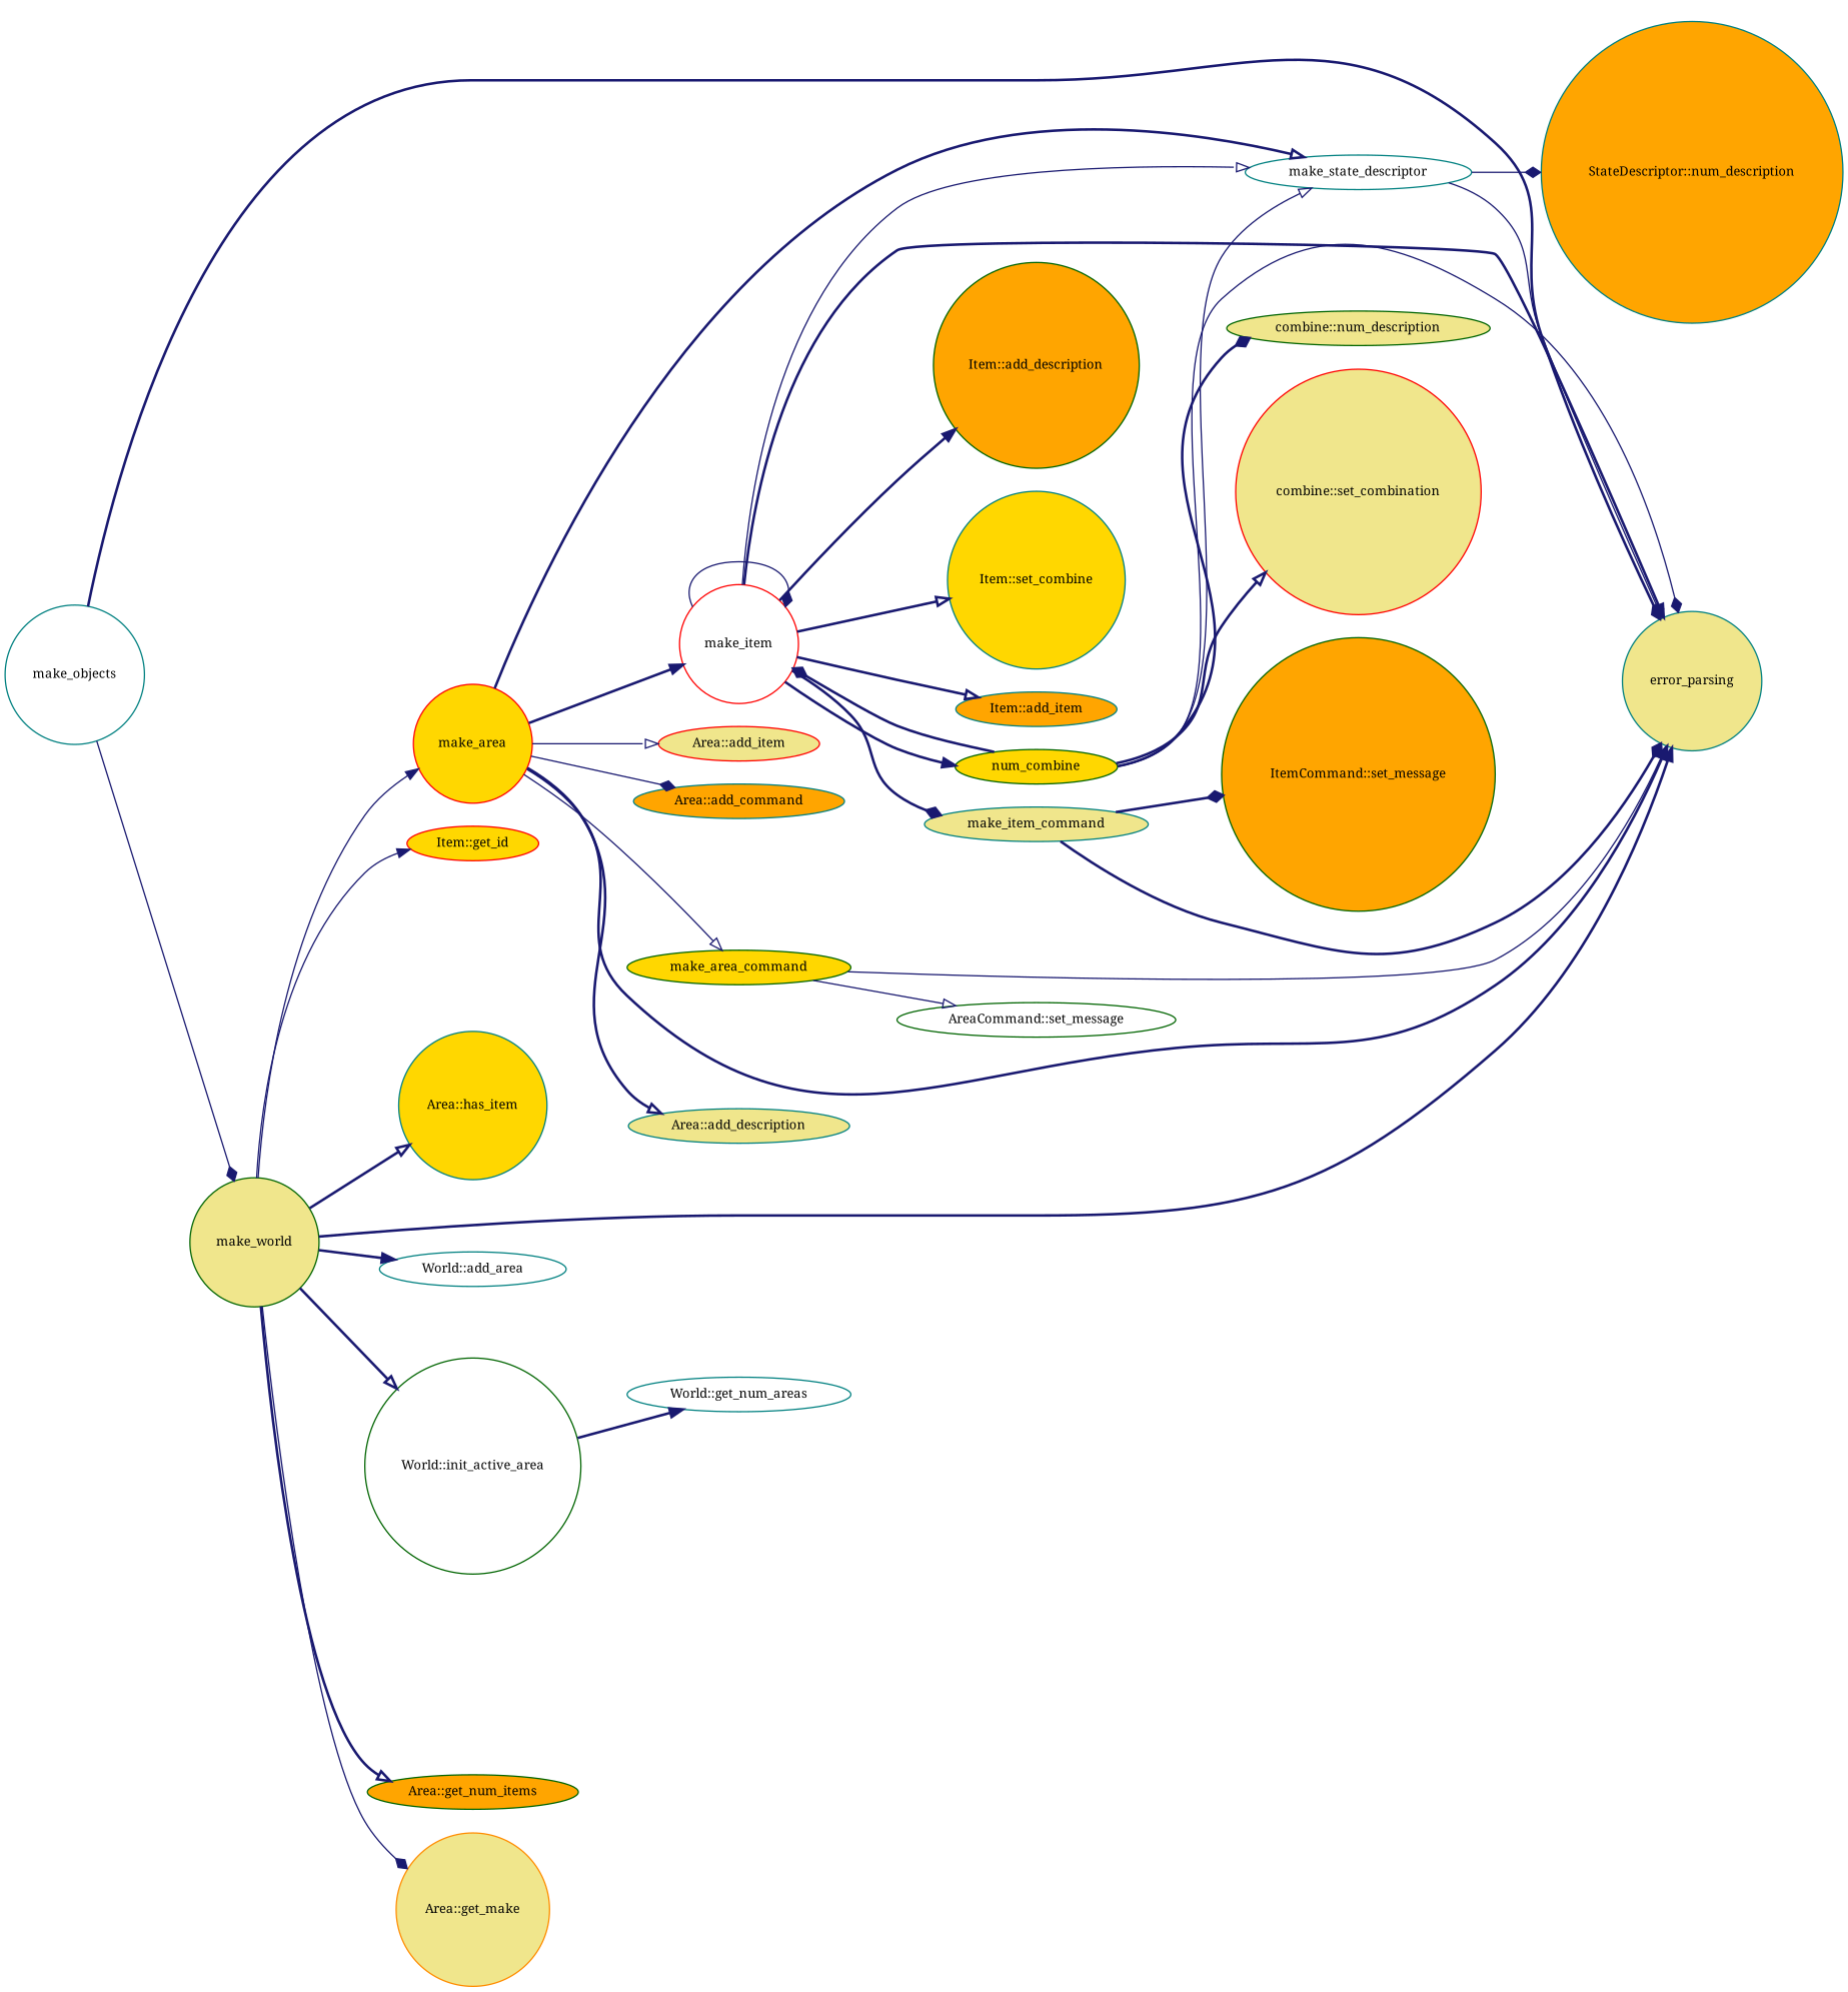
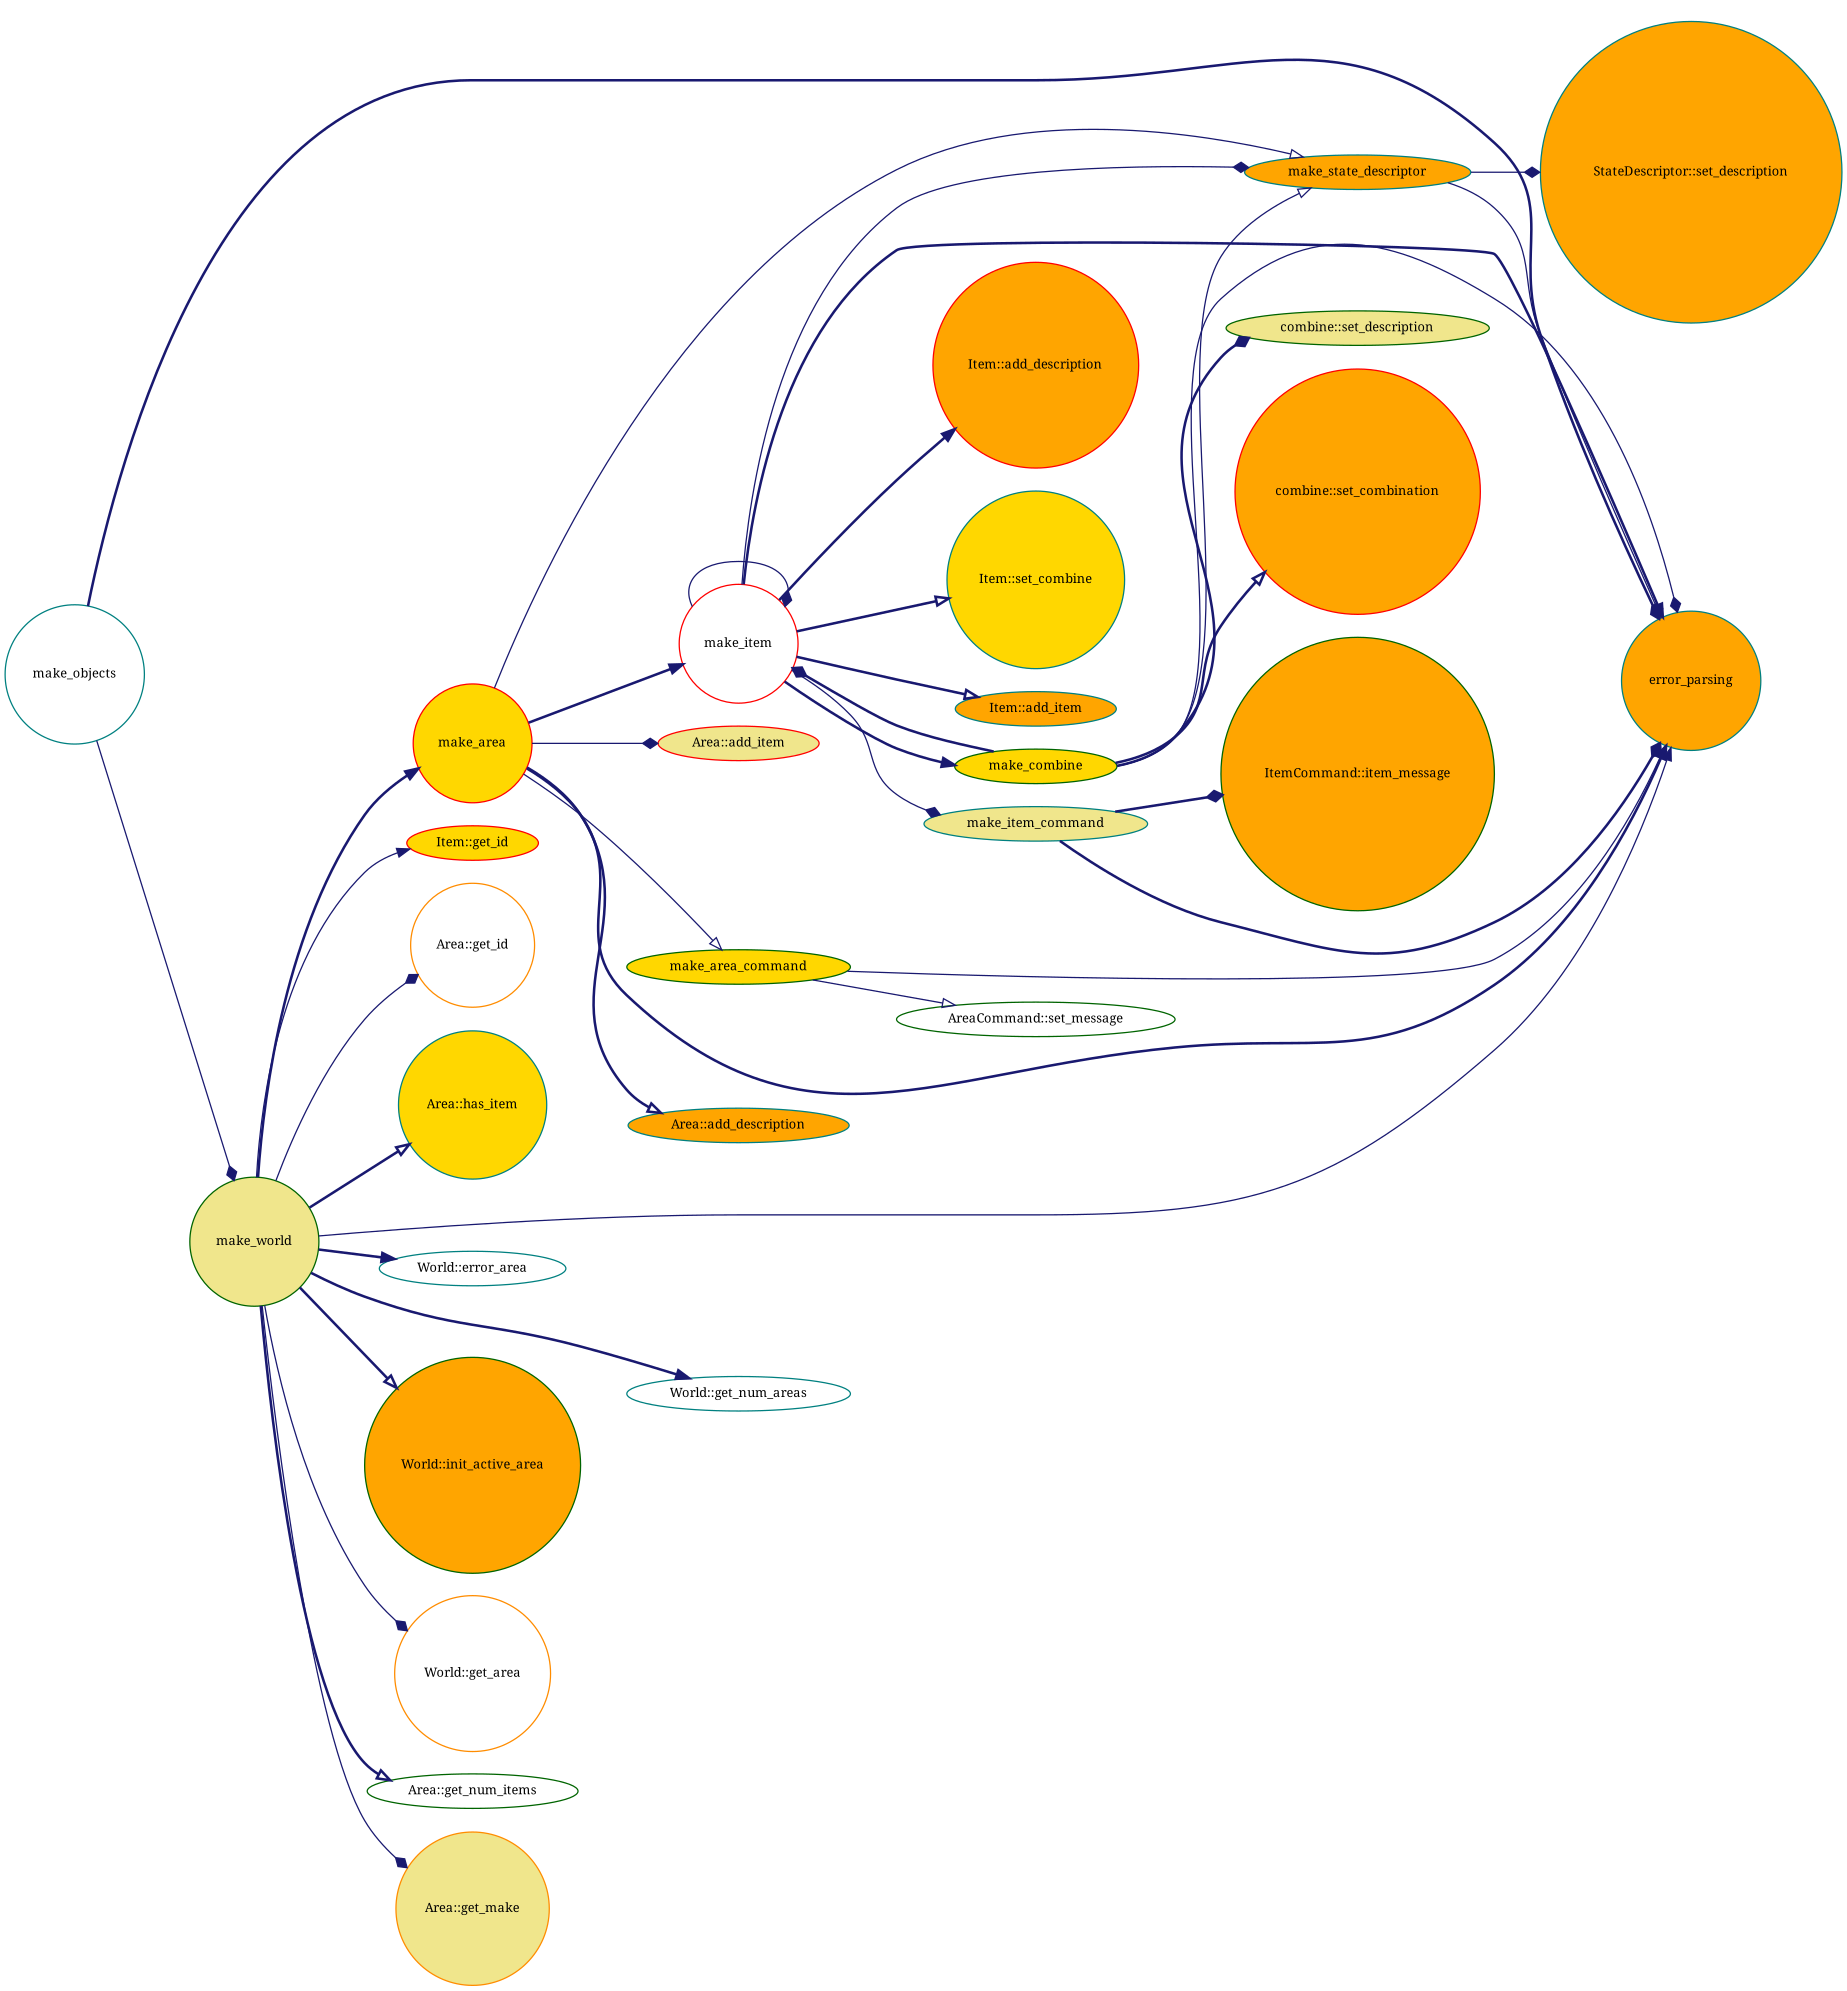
  digraph {
    fontname="Noto Serif"
    rankdir=LR
    node [color=teal fillcolor=orange fontname="Noto Serif" fontsize=10 shape=circle style=filled]
    edge [arrowhead=diamond color=midnightblue fontname="Noto Serif" fontsize=10 labelfontname=Helvetica labelfontsize=10 style=bold]
    n1 [fillcolor=white fontcolor=black height=0.2 label=make_objects width=0.4]
    n2 [color=darkgreen fillcolor=khaki height=0.2 label=make_world width=0.4]
-   n3 [fillcolor=khaki height=0.2 label=error_parsing width=0.4]
-   n4 [fillcolor=white height=0.2 label="World::add_area" shape=ellipse width=0.4]
+   n3 [height=0.2 label=error_parsing width=0.4]
+   n4 [fillcolor=white height=0.2 label="World::error_area" shape=ellipse width=0.4]
    n5 [color=red fillcolor=gold height=0.2 label=make_area width=0.4]
-   n6 [color=darkgreen fillcolor=white height=0.2 label="World::init_active_area" width=0.4]
+   n6 [color=darkgreen height=0.2 label="World::init_active_area" width=0.4]
    n7 [fillcolor=white height=0.2 label="World::get_num_areas" shape=ellipse width=0.4]
-   n9 [color=darkgreen height=0.2 label="Area::get_num_items" shape=ellipse width=0.4]
+   n8 [color=darkorange fillcolor=white height=0.2 label="World::get_area" width=0.4]
+   n9 [color=darkgreen fillcolor=white height=0.2 label="Area::get_num_items" shape=ellipse width=0.4]
    n10 [color=darkorange fillcolor=khaki height=0.2 label="Area::get_make" width=0.4]
    n11 [color=red fillcolor=gold height=0.2 label="Item::get_id" shape=ellipse width=0.4]
+   n12 [color=darkorange fillcolor=white height=0.2 label="Area::get_id" width=0.4]
    n13 [fillcolor=gold height=0.2 label="Area::has_item" width=0.4]
-   n14 [fillcolor=khaki height=0.2 label="Area::add_description" shape=ellipse width=0.4]
-   n15 [fillcolor=white height=0.2 label=make_state_descriptor shape=ellipse width=0.4]
+   n14 [height=0.2 label="Area::add_description" shape=ellipse width=0.4]
+   n15 [height=0.2 label=make_state_descriptor shape=ellipse width=0.4]
    n16 [color=red fillcolor=khaki height=0.2 label="Area::add_item" shape=ellipse width=0.4]
    n17 [color=red fillcolor=white height=0.2 label=make_item width=0.4]
-   n18 [height=0.2 label="Area::add_command" shape=ellipse width=0.4]
    n19 [color=darkgreen fillcolor=gold height=0.2 label=make_area_command shape=ellipse width=0.4]
-   n20 [height=0.2 label="StateDescriptor::num_description" width=0.4]
-   n21 [color=darkgreen height=0.2 label="Item::add_description" width=0.4]
+   n20 [height=0.2 label="StateDescriptor::set_description" width=0.4]
+   n21 [color=red height=0.2 label="Item::add_description" width=0.4]
    n22 [fillcolor=khaki height=0.2 label=make_item_command shape=ellipse width=0.4]
    n23 [fillcolor=gold height=0.2 label="Item::set_combine" width=0.4]
-   n24 [color=darkgreen fillcolor=gold height=0.2 label=num_combine shape=ellipse width=0.4]
+   n24 [color=darkgreen fillcolor=gold height=0.2 label=make_combine shape=ellipse width=0.4]
    n25 [height=0.2 label="Item::add_item" shape=ellipse width=0.4]
    n26 [color=darkgreen fillcolor=white height=0.2 label="AreaCommand::set_message" shape=ellipse width=0.4]
-   n27 [color=darkgreen height=0.2 label="ItemCommand::set_message" width=0.4]
-   n28 [color=darkgreen fillcolor=khaki height=0.2 label="combine::num_description" shape=ellipse width=0.4]
-   n29 [color=red fillcolor=khaki height=0.2 label="combine::set_combination" width=0.4]
+   n27 [color=darkgreen height=0.2 label="ItemCommand::item_message" width=0.4]
+   n28 [color=darkgreen fillcolor=khaki height=0.2 label="combine::set_description" shape=ellipse width=0.4]
+   n29 [color=red height=0.2 label="combine::set_combination" width=0.4]
    n1 -> n2 [style=solid]
    n1 -> n3
-   n2 -> n3 [arrowhead=normal]
+   n2 -> n3 [arrowhead=normal style=solid]
    n2 -> n4 [arrowhead=normal]
-   n2 -> n5 [arrowhead=normal style=solid]
+   n2 -> n5 [arrowhead=normal]
    n2 -> n6 [arrowhead=onormal]
-   n6 -> n7 [arrowhead=normal]
+   n2 -> n7 [arrowhead=normal]
+   n2 -> n8 [style=solid]
    n2 -> n9 [arrowhead=onormal]
    n2 -> n10 [style=solid]
    n2 -> n11 [arrowhead=normal style=solid]
+   n2 -> n12 [style=solid]
    n2 -> n13 [arrowhead=onormal]
    n5 -> n3 [arrowhead=normal]
    n5 -> n14 [arrowhead=onormal]
-   n5 -> n15 [arrowhead=onormal]
-   n5 -> n16 [arrowhead=onormal style=solid]
+   n5 -> n15 [arrowhead=onormal style=solid]
+   n5 -> n16 [style=solid]
    n5 -> n17 [arrowhead=normal]
-   n5 -> n18 [style=solid]
    n5 -> n19 [arrowhead=onormal style=solid]
    n15 -> n3 [style=solid]
    n15 -> n20 [style=solid]
    n17 -> n3 [arrowhead=normal]
-   n17 -> n15 [arrowhead=onormal style=solid]
+   n17 -> n15 [style=solid]
    n17 -> n17 [style=solid]
    n17 -> n21 [arrowhead=normal]
-   n17 -> n22
+   n17 -> n22 [style=solid]
    n17 -> n23 [arrowhead=onormal]
    n17 -> n24 [arrowhead=normal]
    n17 -> n25 [arrowhead=onormal]
    n19 -> n3 [arrowhead=normal style=solid]
    n19 -> n26 [arrowhead=onormal style=solid]
    n22 -> n3
    n22 -> n27
    n24 -> n3 [style=solid]
    n24 -> n15 [arrowhead=onormal style=solid]
    n24 -> n17
    n24 -> n28
    n24 -> n29 [arrowhead=onormal]
  }
